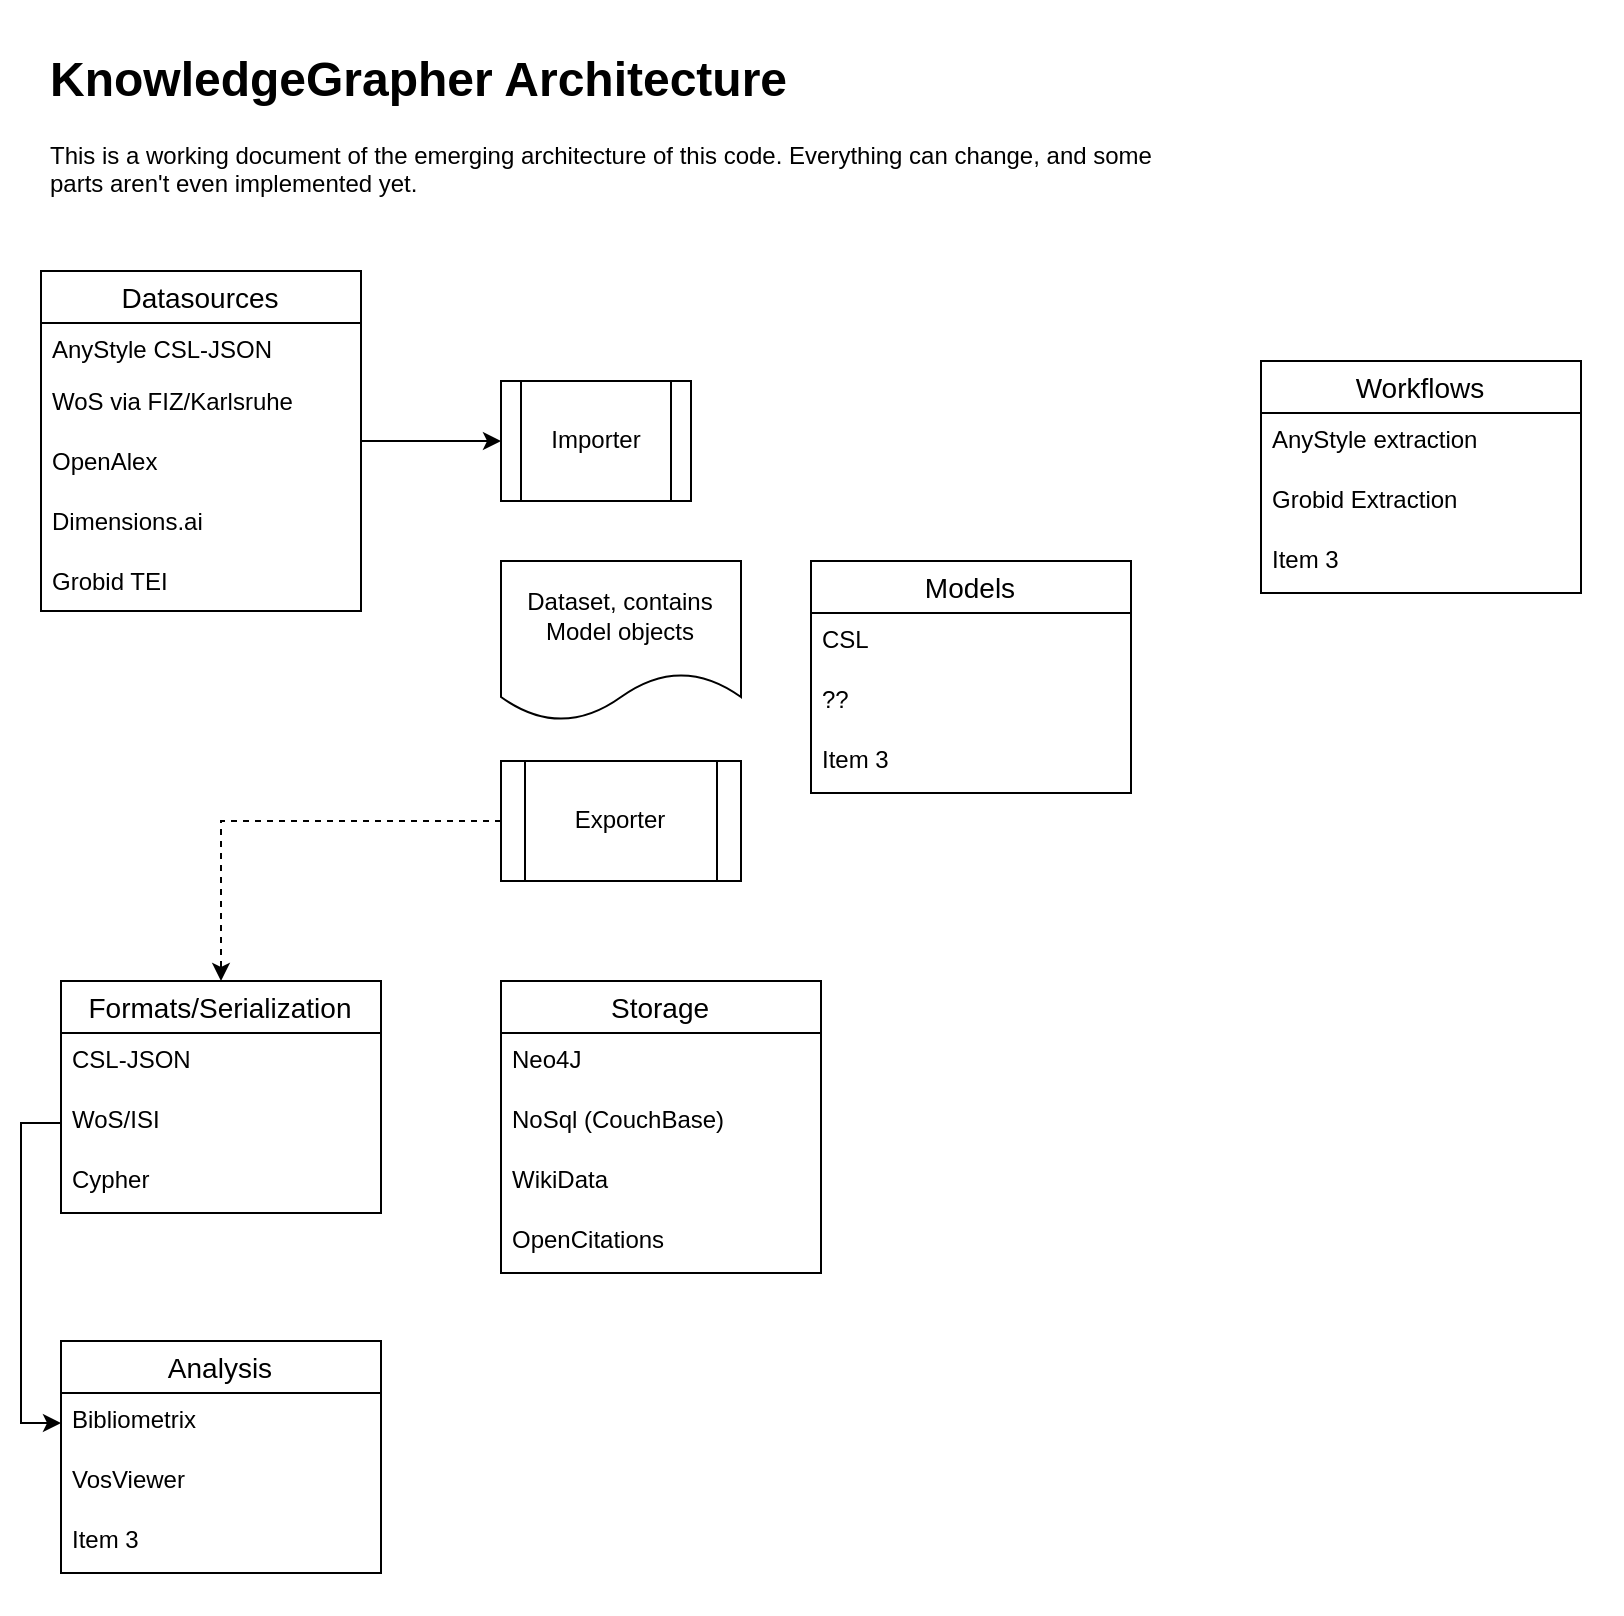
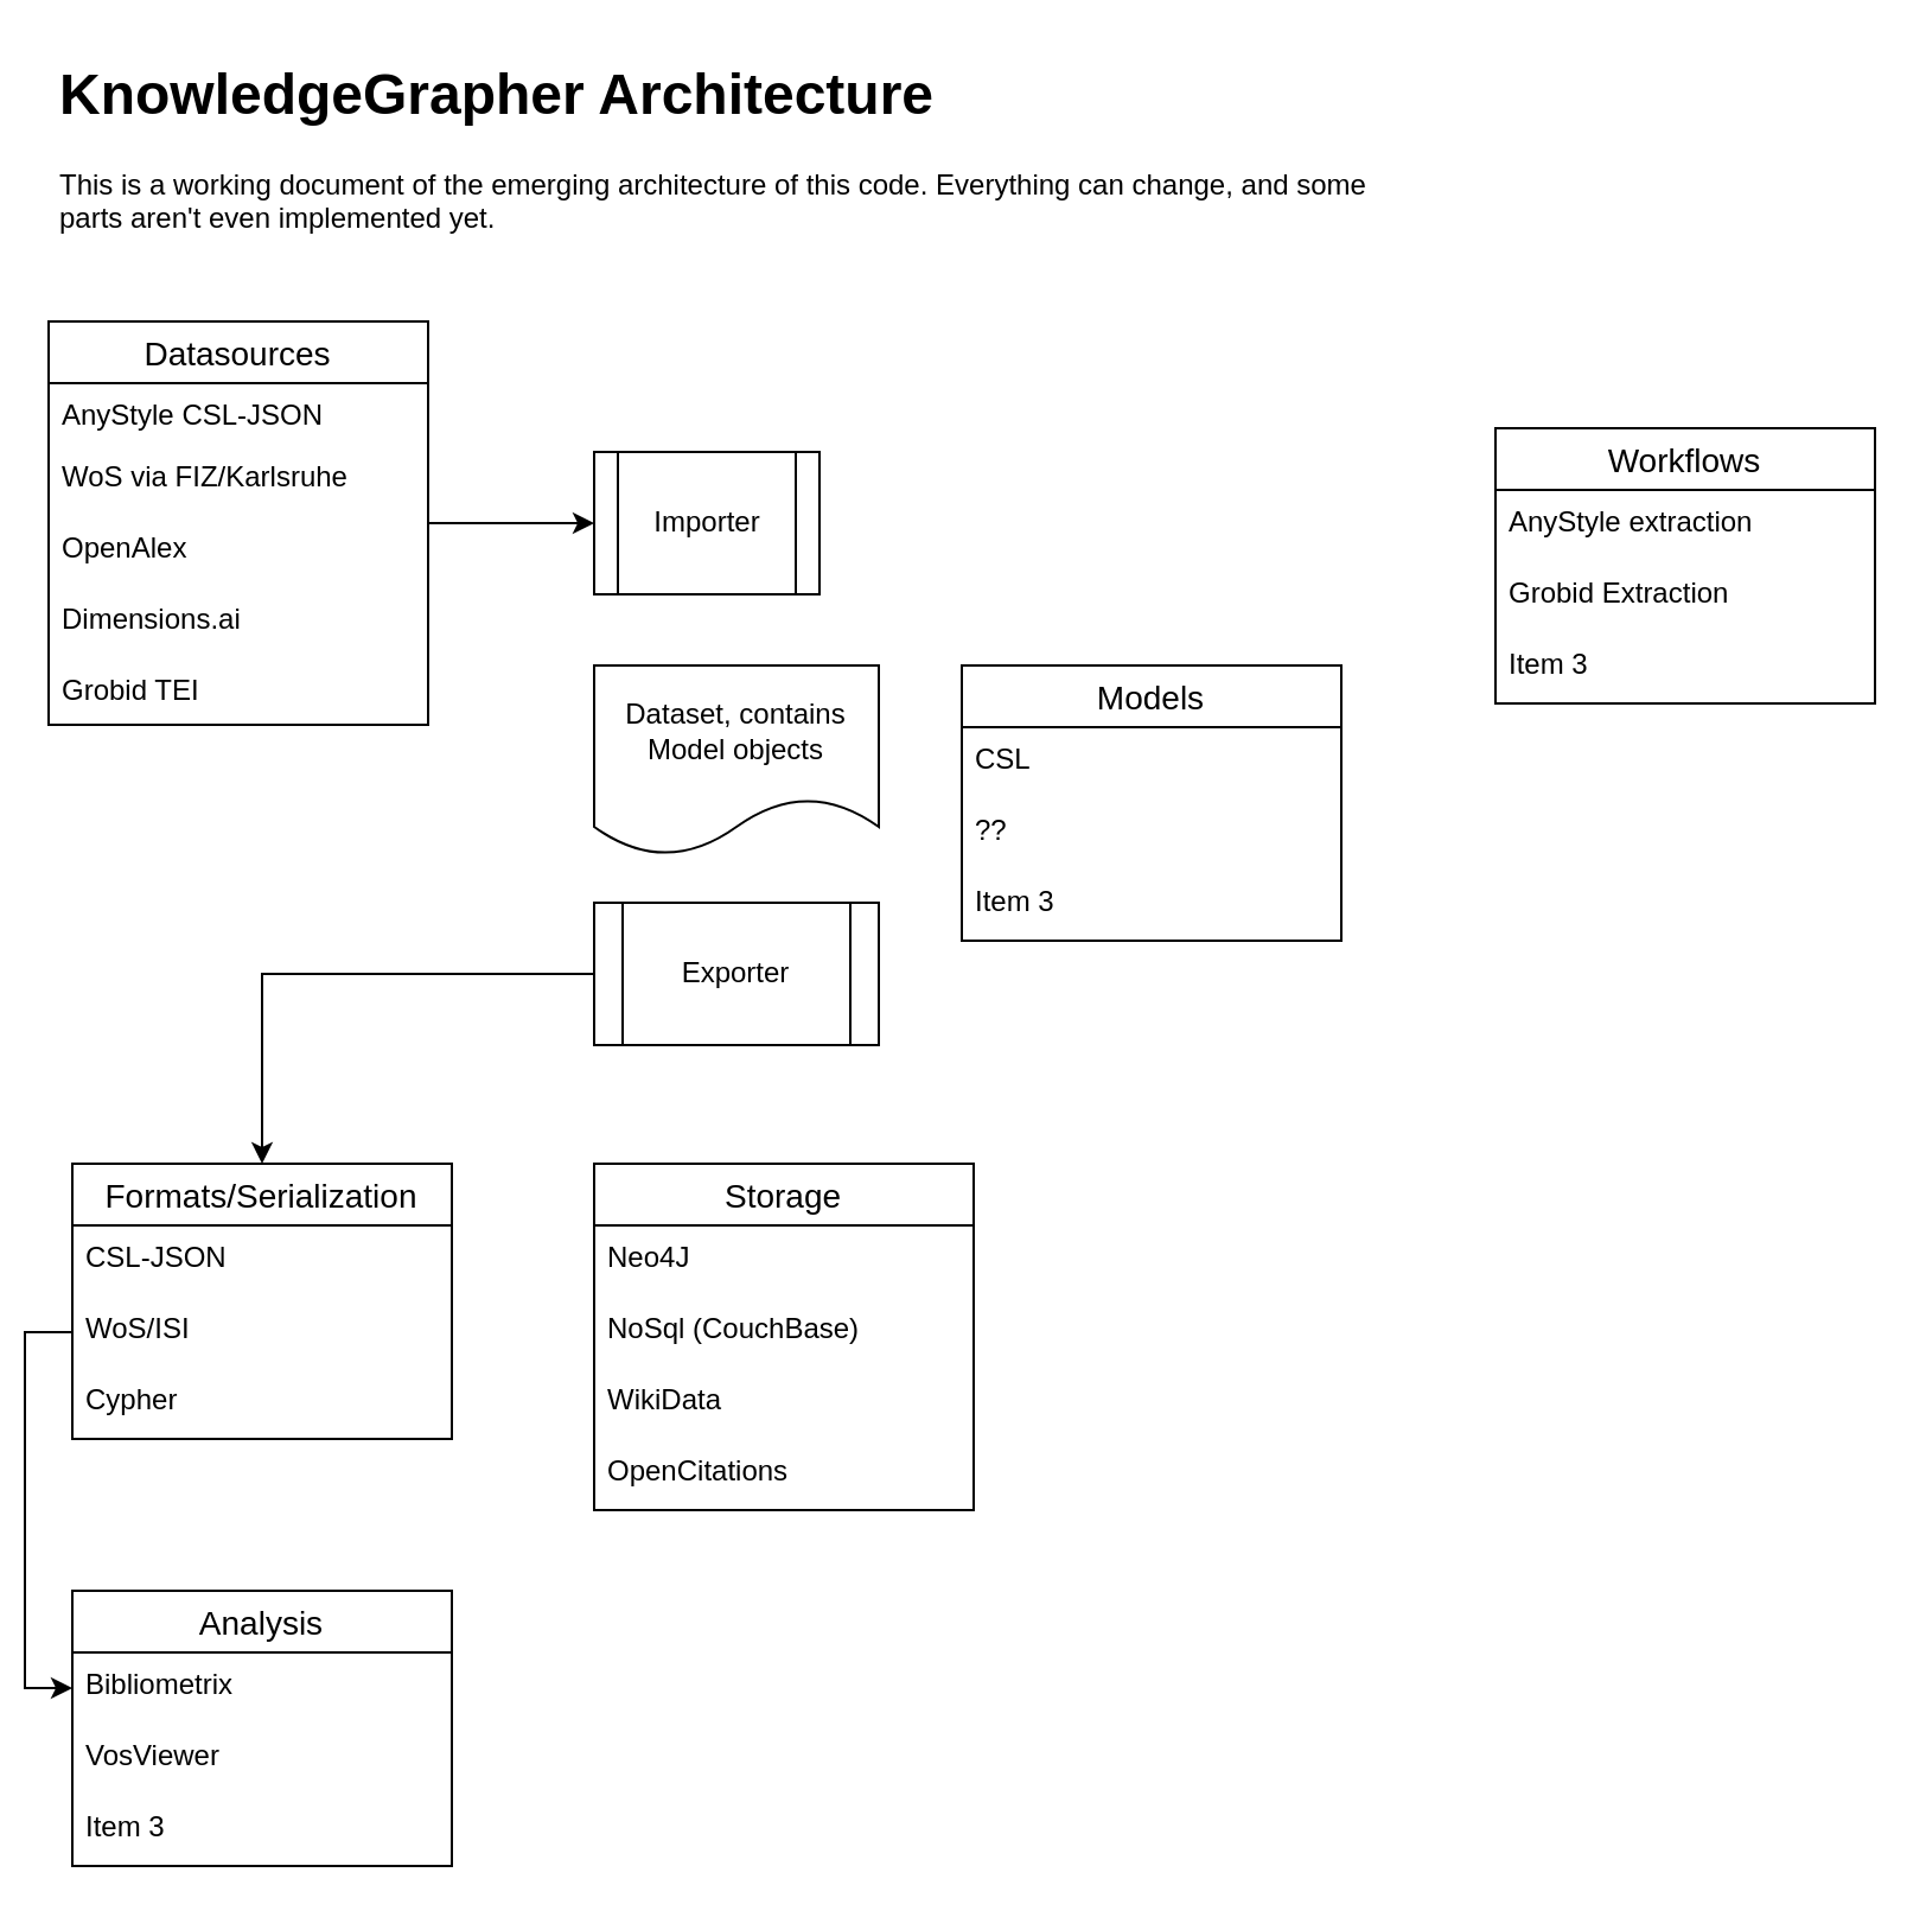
  <mxCell id="0" />
  <mxCell id="1" parent="0" />
  <mxCell id="2" value="Models" style="swimlane;fontStyle=0;childLayout=stackLayout;horizontal=1;startSize=26;horizontalStack=0;resizeParent=1;resizeParentMax=0;resizeLast=0;collapsible=1;marginBottom=0;align=center;fontSize=14;" parent="1" vertex="1"><mxGeometry x="405" y="280" width="160" height="116" as="geometry" /></mxCell>
  <mxCell id="3" value="CSL&#10;" style="text;strokeColor=none;fillColor=none;spacingLeft=4;spacingRight=4;overflow=hidden;rotatable=0;points=[[0,0.5],[1,0.5]];portConstraint=eastwest;fontSize=12;" parent="2" vertex="1"><mxGeometry y="26" width="160" height="30" as="geometry" /></mxCell>
  <mxCell id="4" value="??" style="text;strokeColor=none;fillColor=none;spacingLeft=4;spacingRight=4;overflow=hidden;rotatable=0;points=[[0,0.5],[1,0.5]];portConstraint=eastwest;fontSize=12;" parent="2" vertex="1"><mxGeometry y="56" width="160" height="30" as="geometry" /></mxCell>
  <mxCell id="5" value="Item 3" style="text;strokeColor=none;fillColor=none;spacingLeft=4;spacingRight=4;overflow=hidden;rotatable=0;points=[[0,0.5],[1,0.5]];portConstraint=eastwest;fontSize=12;" parent="2" vertex="1"><mxGeometry y="86" width="160" height="30" as="geometry" /></mxCell>
  <mxCell id="6" value="Formats/Serialization" style="swimlane;fontStyle=0;childLayout=stackLayout;horizontal=1;startSize=26;horizontalStack=0;resizeParent=1;resizeParentMax=0;resizeLast=0;collapsible=1;marginBottom=0;align=center;fontSize=14;" parent="1" vertex="1"><mxGeometry x="30" y="490" width="160" height="116" as="geometry" /></mxCell>
  <mxCell id="7" value="CSL-JSON" style="text;strokeColor=none;fillColor=none;spacingLeft=4;spacingRight=4;overflow=hidden;rotatable=0;points=[[0,0.5],[1,0.5]];portConstraint=eastwest;fontSize=12;" parent="6" vertex="1"><mxGeometry y="26" width="160" height="30" as="geometry" /></mxCell>
  <mxCell id="8" value="WoS/ISI" style="text;strokeColor=none;fillColor=none;spacingLeft=4;spacingRight=4;overflow=hidden;rotatable=0;points=[[0,0.5],[1,0.5]];portConstraint=eastwest;fontSize=12;" parent="6" vertex="1"><mxGeometry y="56" width="160" height="30" as="geometry" /></mxCell>
  <mxCell id="9" value="Cypher&#10;" style="text;strokeColor=none;fillColor=none;spacingLeft=4;spacingRight=4;overflow=hidden;rotatable=0;points=[[0,0.5],[1,0.5]];portConstraint=eastwest;fontSize=12;" parent="6" vertex="1"><mxGeometry y="86" width="160" height="30" as="geometry" /></mxCell>
  <mxCell id="10" style="edgeStyle=orthogonalEdgeStyle;rounded=0;orthogonalLoop=1;jettySize=auto;html=1;entryX=0;entryY=0.5;entryDx=0;entryDy=0;" edge="1" parent="1" source="11" target="30"><mxGeometry relative="1" as="geometry" /></mxCell>
  <mxCell id="11" value="Datasources" style="swimlane;fontStyle=0;childLayout=stackLayout;horizontal=1;startSize=26;horizontalStack=0;resizeParent=1;resizeParentMax=0;resizeLast=0;collapsible=1;marginBottom=0;align=center;fontSize=14;" parent="1" vertex="1"><mxGeometry x="20" y="135" width="160" height="170" as="geometry" /></mxCell>
  <mxCell id="12" value="AnyStyle CSL-JSON" style="text;strokeColor=none;fillColor=none;spacingLeft=4;spacingRight=4;overflow=hidden;rotatable=0;points=[[0,0.5],[1,0.5]];portConstraint=eastwest;fontSize=12;" parent="11" vertex="1"><mxGeometry y="26" width="160" height="26" as="geometry" /></mxCell>
  <mxCell id="13" value="WoS via FIZ/Karlsruhe" style="text;strokeColor=none;fillColor=none;spacingLeft=4;spacingRight=4;overflow=hidden;rotatable=0;points=[[0,0.5],[1,0.5]];portConstraint=eastwest;fontSize=12;" parent="11" vertex="1"><mxGeometry y="52" width="160" height="30" as="geometry" /></mxCell>
  <mxCell id="14" value="OpenAlex" style="text;strokeColor=none;fillColor=none;spacingLeft=4;spacingRight=4;overflow=hidden;rotatable=0;points=[[0,0.5],[1,0.5]];portConstraint=eastwest;fontSize=12;" parent="11" vertex="1"><mxGeometry y="82" width="160" height="30" as="geometry" /></mxCell>
  <mxCell id="15" value="Dimensions.ai" style="text;strokeColor=none;fillColor=none;spacingLeft=4;spacingRight=4;overflow=hidden;rotatable=0;points=[[0,0.5],[1,0.5]];portConstraint=eastwest;fontSize=12;" parent="11" vertex="1"><mxGeometry y="112" width="160" height="30" as="geometry" /></mxCell>
  <mxCell id="16" value="Grobid TEI" style="text;strokeColor=none;fillColor=none;spacingLeft=4;spacingRight=4;overflow=hidden;rotatable=0;points=[[0,0.5],[1,0.5]];portConstraint=eastwest;fontSize=12;" parent="11" vertex="1"><mxGeometry y="142" width="160" height="28" as="geometry" /></mxCell>
  <mxCell id="17" value="Storage" style="swimlane;fontStyle=0;childLayout=stackLayout;horizontal=1;startSize=26;horizontalStack=0;resizeParent=1;resizeParentMax=0;resizeLast=0;collapsible=1;marginBottom=0;align=center;fontSize=14;" parent="1" vertex="1"><mxGeometry x="250" y="490" width="160" height="146" as="geometry" /></mxCell>
  <mxCell id="18" value="Neo4J" style="text;strokeColor=none;fillColor=none;spacingLeft=4;spacingRight=4;overflow=hidden;rotatable=0;points=[[0,0.5],[1,0.5]];portConstraint=eastwest;fontSize=12;" parent="17" vertex="1"><mxGeometry y="26" width="160" height="30" as="geometry" /></mxCell>
  <mxCell id="19" value="NoSql (CouchBase)" style="text;strokeColor=none;fillColor=none;spacingLeft=4;spacingRight=4;overflow=hidden;rotatable=0;points=[[0,0.5],[1,0.5]];portConstraint=eastwest;fontSize=12;" parent="17" vertex="1"><mxGeometry y="56" width="160" height="30" as="geometry" /></mxCell>
  <mxCell id="20" value="WikiData" style="text;strokeColor=none;fillColor=none;spacingLeft=4;spacingRight=4;overflow=hidden;rotatable=0;points=[[0,0.5],[1,0.5]];portConstraint=eastwest;fontSize=12;" parent="17" vertex="1"><mxGeometry y="86" width="160" height="30" as="geometry" /></mxCell>
  <mxCell id="21" value="OpenCitations" style="text;strokeColor=none;fillColor=none;spacingLeft=4;spacingRight=4;overflow=hidden;rotatable=0;points=[[0,0.5],[1,0.5]];portConstraint=eastwest;fontSize=12;" parent="17" vertex="1"><mxGeometry y="116" width="160" height="30" as="geometry" /></mxCell>
  <mxCell id="22" value="&lt;h1&gt;KnowledgeGrapher Architecture&lt;/h1&gt;&lt;p&gt;This is a working document of the emerging architecture of this code. Everything can change, and some parts aren't even implemented yet.&amp;nbsp;&lt;/p&gt;" style="text;html=1;strokeColor=none;fillColor=none;spacing=5;spacingTop=-20;whiteSpace=wrap;overflow=hidden;rounded=0;" parent="1" vertex="1"><mxGeometry x="20" y="20" width="580" height="90" as="geometry" /></mxCell>
  <mxCell id="23" value="Workflows" style="swimlane;fontStyle=0;childLayout=stackLayout;horizontal=1;startSize=26;horizontalStack=0;resizeParent=1;resizeParentMax=0;resizeLast=0;collapsible=1;marginBottom=0;align=center;fontSize=14;" parent="1" vertex="1"><mxGeometry x="630" y="180" width="160" height="116" as="geometry" /></mxCell>
  <mxCell id="24" value="AnyStyle extraction " style="text;strokeColor=none;fillColor=none;spacingLeft=4;spacingRight=4;overflow=hidden;rotatable=0;points=[[0,0.5],[1,0.5]];portConstraint=eastwest;fontSize=12;" parent="23" vertex="1"><mxGeometry y="26" width="160" height="30" as="geometry" /></mxCell>
  <mxCell id="25" value="Grobid Extraction" style="text;strokeColor=none;fillColor=none;spacingLeft=4;spacingRight=4;overflow=hidden;rotatable=0;points=[[0,0.5],[1,0.5]];portConstraint=eastwest;fontSize=12;" parent="23" vertex="1"><mxGeometry y="56" width="160" height="30" as="geometry" /></mxCell>
  <mxCell id="26" value="Item 3" style="text;strokeColor=none;fillColor=none;spacingLeft=4;spacingRight=4;overflow=hidden;rotatable=0;points=[[0,0.5],[1,0.5]];portConstraint=eastwest;fontSize=12;" parent="23" vertex="1"><mxGeometry y="86" width="160" height="30" as="geometry" /></mxCell>
  <mxCell id="27" value="Dataset, contains Model objects" style="shape=document;whiteSpace=wrap;html=1;boundedLbl=1;" vertex="1" parent="1"><mxGeometry x="250" y="280" width="120" height="80" as="geometry" /></mxCell>
- <mxCell id="28" style="edgeStyle=orthogonalEdgeStyle;rounded=0;orthogonalLoop=1;jettySize=auto;html=1;dashed=1;" edge="1" parent="1" source="29" target="6"><mxGeometry relative="1" as="geometry" /></mxCell>
+ <mxCell id="28" style="edgeStyle=orthogonalEdgeStyle;rounded=0;orthogonalLoop=1;jettySize=auto;html=1;" edge="1" parent="1" source="29" target="6"><mxGeometry relative="1" as="geometry" /></mxCell>
  <mxCell id="29" value="Exporter" style="shape=process;whiteSpace=wrap;html=1;backgroundOutline=1;" vertex="1" parent="1"><mxGeometry x="250" y="380" width="120" height="60" as="geometry" /></mxCell>
  <mxCell id="30" value="Importer" style="shape=process;whiteSpace=wrap;html=1;backgroundOutline=1;" vertex="1" parent="1"><mxGeometry x="250" y="190" width="95" height="60" as="geometry" /></mxCell>
  <mxCell id="31" value="Analysis" style="swimlane;fontStyle=0;childLayout=stackLayout;horizontal=1;startSize=26;horizontalStack=0;resizeParent=1;resizeParentMax=0;resizeLast=0;collapsible=1;marginBottom=0;align=center;fontSize=14;" vertex="1" parent="1"><mxGeometry x="30" y="670" width="160" height="116" as="geometry" /></mxCell>
  <mxCell id="32" value="Bibliometrix" style="text;strokeColor=none;fillColor=none;spacingLeft=4;spacingRight=4;overflow=hidden;rotatable=0;points=[[0,0.5],[1,0.5]];portConstraint=eastwest;fontSize=12;" vertex="1" parent="31"><mxGeometry y="26" width="160" height="30" as="geometry" /></mxCell>
  <mxCell id="33" value="VosViewer&#10;" style="text;strokeColor=none;fillColor=none;spacingLeft=4;spacingRight=4;overflow=hidden;rotatable=0;points=[[0,0.5],[1,0.5]];portConstraint=eastwest;fontSize=12;" vertex="1" parent="31"><mxGeometry y="56" width="160" height="30" as="geometry" /></mxCell>
  <mxCell id="34" value="Item 3" style="text;strokeColor=none;fillColor=none;spacingLeft=4;spacingRight=4;overflow=hidden;rotatable=0;points=[[0,0.5],[1,0.5]];portConstraint=eastwest;fontSize=12;" vertex="1" parent="31"><mxGeometry y="86" width="160" height="30" as="geometry" /></mxCell>
  <mxCell id="35" style="edgeStyle=orthogonalEdgeStyle;rounded=0;orthogonalLoop=1;jettySize=auto;html=1;entryX=0;entryY=0.5;entryDx=0;entryDy=0;" edge="1" parent="1" source="8" target="32"><mxGeometry relative="1" as="geometry" /></mxCell>
